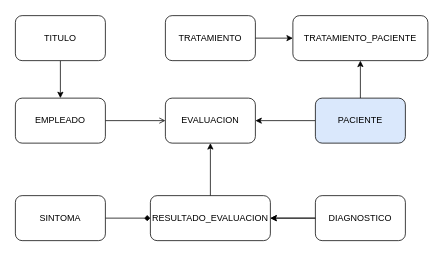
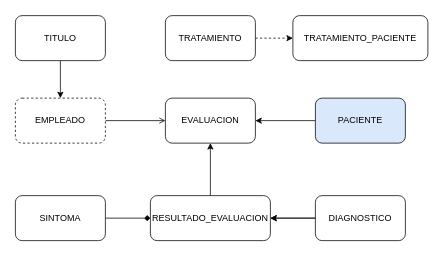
  <mxCell id="0" />
  <mxCell id="1" parent="0" />
  <mxCell id="2" style="edgeStyle=orthogonalEdgeStyle;rounded=0;orthogonalLoop=1;jettySize=auto;html=1;endArrow=open;" parent="1" source="3" target="9" edge="1"><mxGeometry relative="1" as="geometry" /></mxCell>
- <mxCell id="3" value="EMPLEADO" style="rounded=1;whiteSpace=wrap;html=1;" parent="1" vertex="1"><mxGeometry x="20" y="130" width="120" height="60" as="geometry" /></mxCell>
+ <mxCell id="3" value="EMPLEADO" style="rounded=1;whiteSpace=wrap;html=1;dashed=1;" parent="1" vertex="1"><mxGeometry x="20" y="130" width="120" height="60" as="geometry" /></mxCell>
  <mxCell id="4" style="edgeStyle=orthogonalEdgeStyle;rounded=0;orthogonalLoop=1;jettySize=auto;html=1;" parent="1" source="6" target="9" edge="1"><mxGeometry relative="1" as="geometry" /></mxCell>
- <mxCell id="5" style="edgeStyle=orthogonalEdgeStyle;rounded=0;orthogonalLoop=1;jettySize=auto;html=1;" edge="1" parent="1" source="6" target="12"><mxGeometry relative="1" as="geometry" /></mxCell>
  <mxCell id="6" value="PACIENTE" style="rounded=1;whiteSpace=wrap;html=1;fillColor=#dae8fc;" parent="1" vertex="1"><mxGeometry x="420" y="130" width="120" height="60" as="geometry" /></mxCell>
  <mxCell id="7" style="edgeStyle=orthogonalEdgeStyle;rounded=0;orthogonalLoop=1;jettySize=auto;html=1;" parent="1" source="8" target="3" edge="1"><mxGeometry relative="1" as="geometry" /></mxCell>
  <mxCell id="8" value="TITULO" style="rounded=1;whiteSpace=wrap;html=1;" parent="1" vertex="1"><mxGeometry x="20" y="20" width="120" height="60" as="geometry" /></mxCell>
  <mxCell id="9" value="EVALUACION" style="rounded=1;whiteSpace=wrap;html=1;" parent="1" vertex="1"><mxGeometry x="220" y="130" width="120" height="60" as="geometry" /></mxCell>
  <mxCell id="10" style="edgeStyle=orthogonalEdgeStyle;rounded=0;orthogonalLoop=1;jettySize=auto;html=1;endArrow=diamond;" edge="1" parent="1" source="11" target="18"><mxGeometry relative="1" as="geometry" /></mxCell>
  <mxCell id="11" value="SINTOMA" style="rounded=1;whiteSpace=wrap;html=1;" parent="1" vertex="1"><mxGeometry x="20" y="260" width="120" height="60" as="geometry" /></mxCell>
  <mxCell id="12" value="TRATAMIENTO_PACIENTE" style="rounded=1;whiteSpace=wrap;html=1;" parent="1" vertex="1"><mxGeometry x="390" y="20" width="180" height="60" as="geometry" /></mxCell>
  <mxCell id="13" style="edgeStyle=orthogonalEdgeStyle;rounded=0;orthogonalLoop=1;jettySize=auto;html=1;" edge="1" parent="1" source="18" target="9"><mxGeometry relative="1" as="geometry"><mxPoint x="280" y="300" as="targetPoint" /></mxGeometry></mxCell>
  <mxCell id="14" style="edgeStyle=orthogonalEdgeStyle;rounded=0;orthogonalLoop=1;jettySize=auto;html=1;" edge="1" parent="1" source="15" target="18"><mxGeometry relative="1" as="geometry" /></mxCell>
  <mxCell id="15" value="DIAGNOSTICO" style="rounded=1;whiteSpace=wrap;html=1;" parent="1" vertex="1"><mxGeometry x="420" y="260" width="120" height="60" as="geometry" /></mxCell>
- <mxCell id="16" style="edgeStyle=orthogonalEdgeStyle;rounded=0;orthogonalLoop=1;jettySize=auto;html=1;" parent="1" source="17" target="12" edge="1"><mxGeometry relative="1" as="geometry" /></mxCell>
+ <mxCell id="16" style="edgeStyle=orthogonalEdgeStyle;rounded=0;orthogonalLoop=1;jettySize=auto;html=1;dashed=1;" parent="1" source="17" target="12" edge="1"><mxGeometry relative="1" as="geometry" /></mxCell>
  <mxCell id="17" value="TRATAMIENTO" style="rounded=1;whiteSpace=wrap;html=1;" parent="1" vertex="1"><mxGeometry x="220" y="20" width="120" height="60" as="geometry" /></mxCell>
  <mxCell id="18" value="RESULTADO_EVALUACION" style="rounded=1;whiteSpace=wrap;html=1;" vertex="1" parent="1"><mxGeometry x="200" y="260" width="160" height="60" as="geometry" /></mxCell>
  <mxCell id="19" style="edgeStyle=orthogonalEdgeStyle;rounded=0;orthogonalLoop=1;jettySize=auto;html=1;" edge="1" parent="1" source="15" target="18"><mxGeometry relative="1" as="geometry"><mxPoint x="420" y="375" as="sourcePoint" /><mxPoint x="280" y="190" as="targetPoint" /></mxGeometry></mxCell>
